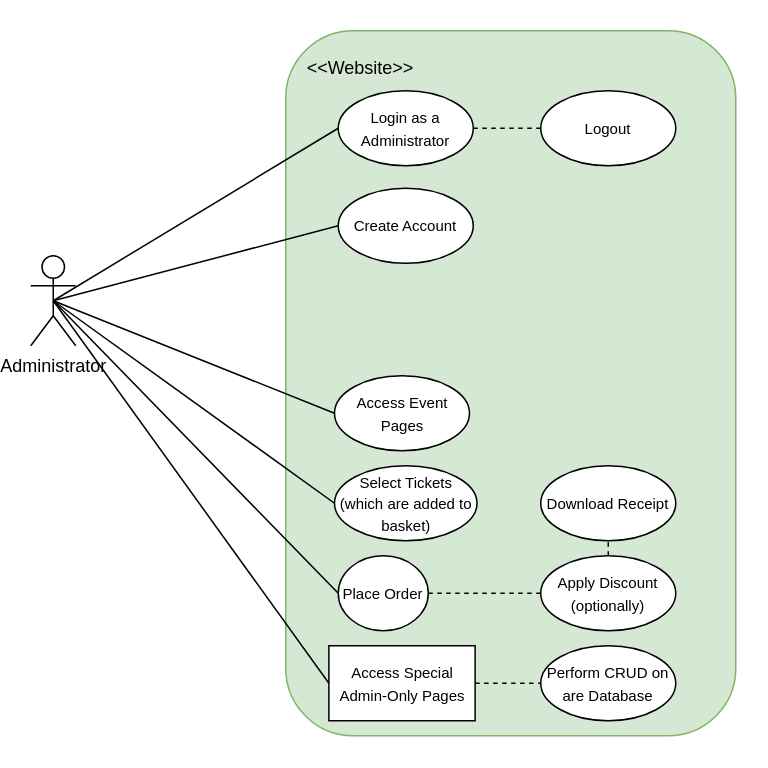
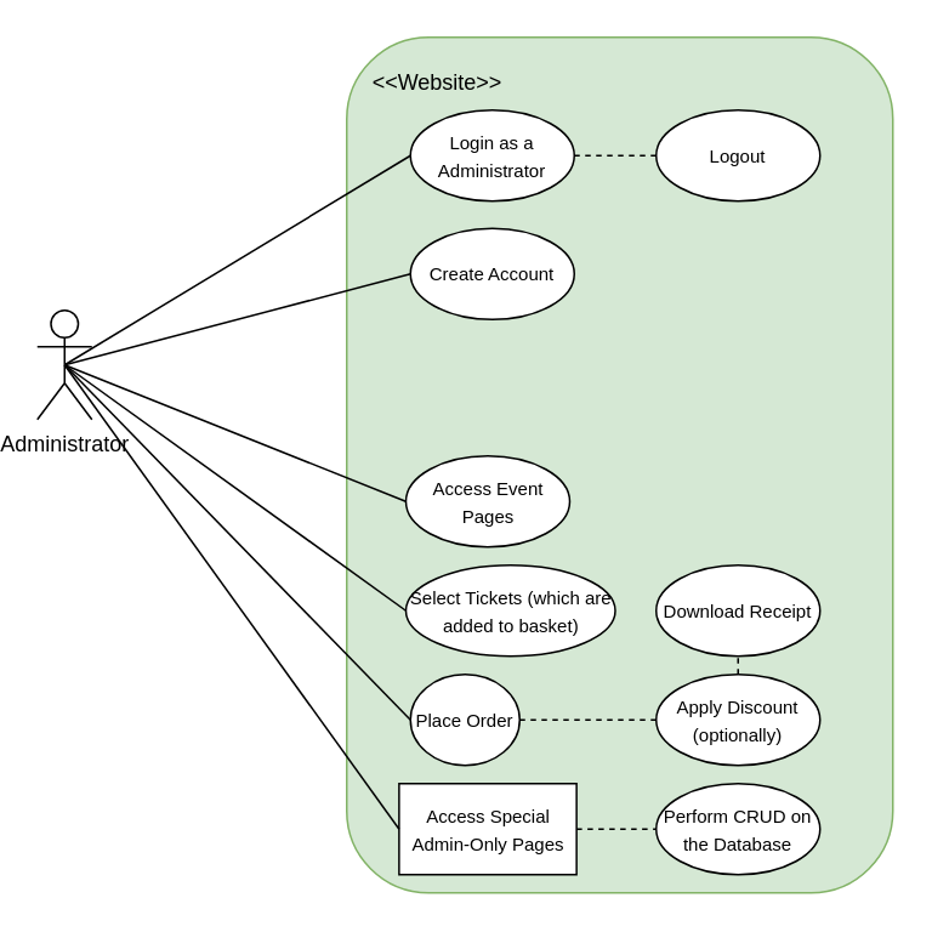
  <mxCell id="0" />
  <mxCell id="1" parent="0" />
  <mxCell id="2" value="Administrator" style="shape=umlActor;verticalLabelPosition=bottom;verticalAlign=top;html=1;" parent="1" vertex="1"><mxGeometry x="20" y="170" width="30" height="60" as="geometry" /></mxCell>
  <mxCell id="3" value="" style="rounded=1;whiteSpace=wrap;html=1;fillColor=#d5e8d4;strokeColor=#82b366;" parent="1" vertex="1"><mxGeometry x="190" y="20" width="300" height="470" as="geometry" /></mxCell>
  <mxCell id="4" value="&lt;font style=&quot;font-size: 10px;&quot;&gt;Login as a Administrator&lt;/font&gt;" style="ellipse;whiteSpace=wrap;html=1;" parent="1" vertex="1"><mxGeometry x="225" y="60" width="90" height="50" as="geometry" /></mxCell>
  <mxCell id="5" value="" style="endArrow=none;html=1;rounded=0;exitX=0.5;exitY=0.5;exitDx=0;exitDy=0;exitPerimeter=0;entryX=0;entryY=0.5;entryDx=0;entryDy=0;" parent="1" source="2" target="4" edge="1"><mxGeometry width="50" height="50" relative="1" as="geometry"><mxPoint x="210" y="240" as="sourcePoint" /><mxPoint x="260" y="190" as="targetPoint" /></mxGeometry></mxCell>
  <mxCell id="6" value="&amp;lt;&amp;lt;Website&amp;gt;&amp;gt;" style="text;html=1;strokeColor=none;fillColor=none;align=center;verticalAlign=middle;whiteSpace=wrap;rounded=0;" parent="1" vertex="1"><mxGeometry x="210" y="30" width="60" height="30" as="geometry" /></mxCell>
  <mxCell id="7" value="&lt;font style=&quot;font-size: 10px;&quot;&gt;Access Event Pages&lt;/font&gt;" style="ellipse;whiteSpace=wrap;html=1;" parent="1" vertex="1"><mxGeometry x="222.5" y="250" width="90" height="50" as="geometry" /></mxCell>
- <mxCell id="8" value="&lt;font style=&quot;font-size: 10px;&quot;&gt;Select Tickets (which are added to basket)&lt;/font&gt;" style="ellipse;whiteSpace=wrap;html=1;" parent="1" vertex="1"><mxGeometry x="222.5" y="310" width="95" height="50" as="geometry" /></mxCell>
+ <mxCell id="8" value="&lt;font style=&quot;font-size: 10px;&quot;&gt;Select Tickets (which are added to basket)&lt;/font&gt;" style="ellipse;whiteSpace=wrap;html=1;" parent="1" vertex="1"><mxGeometry x="222.5" y="310" width="115" height="50" as="geometry" /></mxCell>
  <mxCell id="9" value="&lt;font style=&quot;font-size: 10px;&quot;&gt;Logout&lt;/font&gt;" style="ellipse;whiteSpace=wrap;html=1;" parent="1" vertex="1"><mxGeometry x="360" y="60" width="90" height="50" as="geometry" /></mxCell>
  <mxCell id="10" value="&lt;font style=&quot;font-size: 10px;&quot;&gt;Download Receipt&lt;/font&gt;" style="ellipse;whiteSpace=wrap;html=1;" parent="1" vertex="1"><mxGeometry x="360" y="310" width="90" height="50" as="geometry" /></mxCell>
  <mxCell id="11" value="&lt;font style=&quot;font-size: 10px;&quot;&gt;Place Order&lt;/font&gt;" style="ellipse;whiteSpace=wrap;html=1;" parent="1" vertex="1"><mxGeometry x="225" y="370" width="60" height="50" as="geometry" /></mxCell>
  <mxCell id="12" value="" style="endArrow=none;html=1;rounded=0;exitX=0.5;exitY=0.5;exitDx=0;exitDy=0;exitPerimeter=0;entryX=0;entryY=0.5;entryDx=0;entryDy=0;" parent="1" source="2" target="7" edge="1"><mxGeometry width="50" height="50" relative="1" as="geometry"><mxPoint x="45" y="210" as="sourcePoint" /><mxPoint x="224" y="155" as="targetPoint" /></mxGeometry></mxCell>
  <mxCell id="13" value="" style="endArrow=none;html=1;rounded=0;exitX=0.5;exitY=0.5;exitDx=0;exitDy=0;exitPerimeter=0;entryX=0;entryY=0.5;entryDx=0;entryDy=0;" parent="1" source="2" target="8" edge="1"><mxGeometry width="50" height="50" relative="1" as="geometry"><mxPoint x="210" y="240" as="sourcePoint" /><mxPoint x="260" y="190" as="targetPoint" /></mxGeometry></mxCell>
  <mxCell id="14" value="" style="endArrow=none;html=1;rounded=0;exitX=0.5;exitY=0.5;exitDx=0;exitDy=0;exitPerimeter=0;entryX=0;entryY=0.5;entryDx=0;entryDy=0;" parent="1" source="2" target="11" edge="1"><mxGeometry width="50" height="50" relative="1" as="geometry"><mxPoint x="0" y="390" as="sourcePoint" /><mxPoint x="50" y="340" as="targetPoint" /></mxGeometry></mxCell>
  <mxCell id="15" value="" style="endArrow=none;dashed=1;html=1;rounded=0;exitX=1;exitY=0.5;exitDx=0;exitDy=0;entryX=0;entryY=0.5;entryDx=0;entryDy=0;" parent="1" source="4" target="9" edge="1"><mxGeometry width="50" height="50" relative="1" as="geometry"><mxPoint x="210" y="240" as="sourcePoint" /><mxPoint x="260" y="190" as="targetPoint" /></mxGeometry></mxCell>
  <mxCell id="16" value="" style="endArrow=none;dashed=1;html=1;rounded=0;exitX=1;exitY=0.5;exitDx=0;exitDy=0;entryX=0;entryY=0.5;entryDx=0;entryDy=0;" parent="1" source="11" target="20" edge="1"><mxGeometry width="50" height="50" relative="1" as="geometry"><mxPoint x="325" y="95" as="sourcePoint" /><mxPoint x="370" y="95" as="targetPoint" /></mxGeometry></mxCell>
  <mxCell id="17" value="&lt;font style=&quot;font-size: 10px;&quot;&gt;Create Account&lt;/font&gt;" style="ellipse;whiteSpace=wrap;html=1;" parent="1" vertex="1"><mxGeometry x="225" y="125" width="90" height="50" as="geometry" /></mxCell>
  <mxCell id="18" style="edgeStyle=orthogonalEdgeStyle;rounded=0;orthogonalLoop=1;jettySize=auto;html=1;exitX=0.5;exitY=1;exitDx=0;exitDy=0;" parent="1" source="3" target="3" edge="1"><mxGeometry relative="1" as="geometry" /></mxCell>
  <mxCell id="19" value="" style="endArrow=none;html=1;rounded=0;exitX=0.5;exitY=0.5;exitDx=0;exitDy=0;exitPerimeter=0;entryX=0;entryY=0.5;entryDx=0;entryDy=0;" parent="1" source="2" target="17" edge="1"><mxGeometry width="50" height="50" relative="1" as="geometry"><mxPoint x="45" y="210" as="sourcePoint" /><mxPoint x="235" y="225" as="targetPoint" /></mxGeometry></mxCell>
  <mxCell id="20" value="&lt;font style=&quot;font-size: 10px;&quot;&gt;Apply Discount (optionally)&lt;/font&gt;" style="ellipse;whiteSpace=wrap;html=1;" parent="1" vertex="1"><mxGeometry x="360" y="370" width="90" height="50" as="geometry" /></mxCell>
  <mxCell id="21" value="" style="endArrow=none;dashed=1;html=1;rounded=0;entryX=0.5;entryY=1;entryDx=0;entryDy=0;" parent="1" target="10" edge="1"><mxGeometry width="50" height="50" relative="1" as="geometry"><mxPoint x="405" y="370" as="sourcePoint" /><mxPoint x="370" y="405" as="targetPoint" /></mxGeometry></mxCell>
  <mxCell id="22" value="&lt;font style=&quot;font-size: 10px;&quot;&gt;Access Special Admin-Only Pages&lt;/font&gt;" style="whiteSpace=wrap;html=1;rounded=0;" vertex="1" parent="1"><mxGeometry x="218.75" y="430" width="97.5" height="50" as="geometry" /></mxCell>
- <mxCell id="23" value="&lt;span style=&quot;font-size: 10px;&quot;&gt;Perform CRUD on are Database&lt;/span&gt;" style="ellipse;whiteSpace=wrap;html=1;" vertex="1" parent="1"><mxGeometry x="360" y="430" width="90" height="50" as="geometry" /></mxCell>
+ <mxCell id="23" value="&lt;span style=&quot;font-size: 10px;&quot;&gt;Perform CRUD on the Database&lt;/span&gt;" style="ellipse;whiteSpace=wrap;html=1;" vertex="1" parent="1"><mxGeometry x="360" y="430" width="90" height="50" as="geometry" /></mxCell>
  <mxCell id="24" value="" style="endArrow=none;dashed=1;html=1;rounded=0;exitX=1;exitY=0.5;exitDx=0;exitDy=0;entryX=0;entryY=0.5;entryDx=0;entryDy=0;" edge="1" parent="1" source="22" target="23"><mxGeometry width="50" height="50" relative="1" as="geometry"><mxPoint x="325" y="405" as="sourcePoint" /><mxPoint x="370" y="405" as="targetPoint" /></mxGeometry></mxCell>
  <mxCell id="25" value="" style="endArrow=none;html=1;rounded=0;exitX=0.5;exitY=0.5;exitDx=0;exitDy=0;exitPerimeter=0;entryX=0;entryY=0.5;entryDx=0;entryDy=0;" edge="1" parent="1" source="2" target="22"><mxGeometry width="50" height="50" relative="1" as="geometry"><mxPoint x="45" y="210" as="sourcePoint" /><mxPoint x="235" y="405" as="targetPoint" /></mxGeometry></mxCell>
